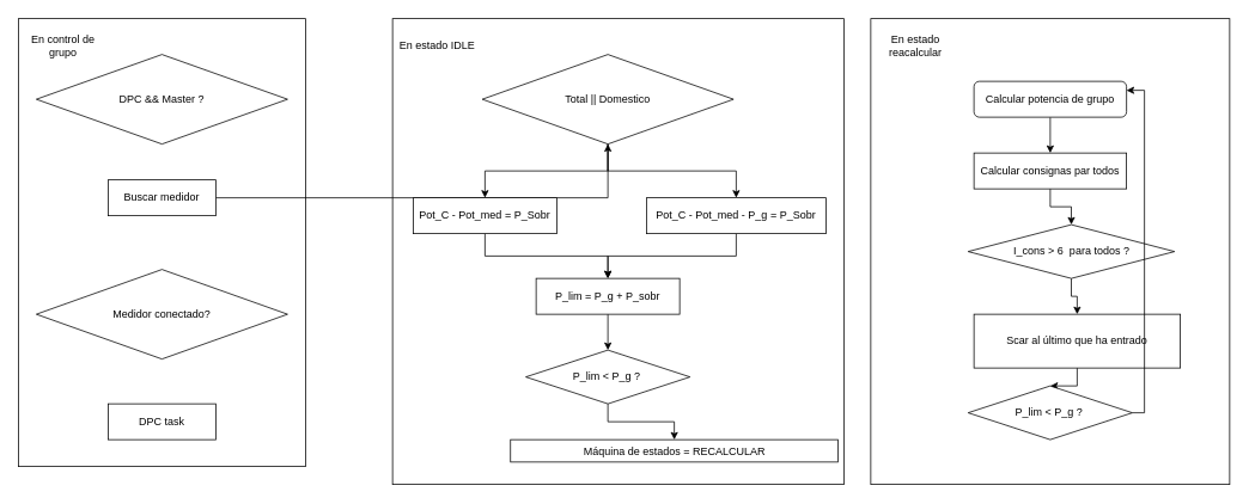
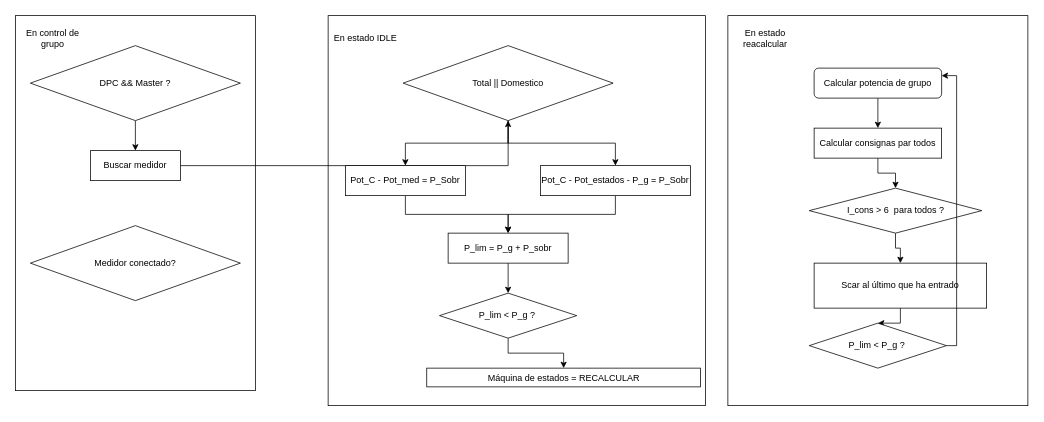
  <mxCell id="0" />
  <mxCell id="1" parent="0" />
  <mxCell id="2" value="" style="rounded=0;whiteSpace=wrap;html=1;fillColor=none;" vertex="1" parent="1"><mxGeometry x="970" y="20" width="400" height="520" as="geometry" /></mxCell>
  <mxCell id="3" value="" style="rounded=0;whiteSpace=wrap;html=1;fillColor=none;" vertex="1" parent="1"><mxGeometry x="20" y="20" width="320" height="500" as="geometry" /></mxCell>
+ <mxCell id="4" value="" style="edgeStyle=orthogonalEdgeStyle;rounded=0;orthogonalLoop=1;jettySize=auto;html=1;" edge="1" parent="1" source="5" target="7"><mxGeometry relative="1" as="geometry" /></mxCell>
  <mxCell id="5" value="DPC &amp;amp;&amp;amp; Master ?" style="rhombus;whiteSpace=wrap;html=1;" vertex="1" parent="1"><mxGeometry x="40" y="60" width="280" height="100" as="geometry" /></mxCell>
  <mxCell id="6" value="" style="edgeStyle=orthogonalEdgeStyle;rounded=0;orthogonalLoop=1;jettySize=auto;html=1;" edge="1" parent="1" source="7" target="12"><mxGeometry relative="1" as="geometry" /></mxCell>
  <mxCell id="7" value="Buscar medidor" style="rounded=0;whiteSpace=wrap;html=1;" vertex="1" parent="1"><mxGeometry x="120" y="200" width="120" height="40" as="geometry" /></mxCell>
  <mxCell id="8" value="Medidor conectado?" style="rhombus;whiteSpace=wrap;html=1;" vertex="1" parent="1"><mxGeometry x="40" y="300" width="280" height="100" as="geometry" /></mxCell>
- <mxCell id="9" value="DPC task" style="rounded=0;whiteSpace=wrap;html=1;" vertex="1" parent="1"><mxGeometry x="120" y="450" width="120" height="40" as="geometry" /></mxCell>
  <mxCell id="10" style="edgeStyle=orthogonalEdgeStyle;rounded=0;orthogonalLoop=1;jettySize=auto;html=1;" edge="1" parent="1" source="12" target="14"><mxGeometry relative="1" as="geometry" /></mxCell>
  <mxCell id="11" style="edgeStyle=orthogonalEdgeStyle;rounded=0;orthogonalLoop=1;jettySize=auto;html=1;" edge="1" parent="1" source="12" target="16"><mxGeometry relative="1" as="geometry" /></mxCell>
  <mxCell id="12" value="Total || Domestico" style="rhombus;whiteSpace=wrap;html=1;" vertex="1" parent="1"><mxGeometry x="537" y="60" width="280" height="100" as="geometry" /></mxCell>
  <mxCell id="13" style="edgeStyle=orthogonalEdgeStyle;rounded=0;orthogonalLoop=1;jettySize=auto;html=1;" edge="1" parent="1" source="14" target="18"><mxGeometry relative="1" as="geometry" /></mxCell>
  <mxCell id="14" value="Pot_C - Pot_med = P_Sobr" style="rounded=0;whiteSpace=wrap;html=1;" vertex="1" parent="1"><mxGeometry x="460" y="220" width="160" height="40" as="geometry" /></mxCell>
  <mxCell id="15" style="edgeStyle=orthogonalEdgeStyle;rounded=0;orthogonalLoop=1;jettySize=auto;html=1;entryX=0.5;entryY=0;entryDx=0;entryDy=0;" edge="1" parent="1" source="16" target="18"><mxGeometry relative="1" as="geometry" /></mxCell>
- <mxCell id="16" value="Pot_C - Pot_med - P_g = P_Sobr" style="rounded=0;whiteSpace=wrap;html=1;" vertex="1" parent="1"><mxGeometry x="720" y="220" width="200" height="40" as="geometry" /></mxCell>
+ <mxCell id="16" value="Pot_C - Pot_estados - P_g = P_Sobr" style="rounded=0;whiteSpace=wrap;html=1;" vertex="1" parent="1"><mxGeometry x="720" y="220" width="200" height="40" as="geometry" /></mxCell>
  <mxCell id="17" value="" style="edgeStyle=orthogonalEdgeStyle;rounded=0;orthogonalLoop=1;jettySize=auto;html=1;" edge="1" parent="1" source="18" target="20"><mxGeometry relative="1" as="geometry" /></mxCell>
  <mxCell id="18" value="P_lim = P_g + P_sobr" style="rounded=0;whiteSpace=wrap;html=1;" vertex="1" parent="1"><mxGeometry x="597" y="310" width="160" height="40" as="geometry" /></mxCell>
  <mxCell id="19" value="" style="edgeStyle=orthogonalEdgeStyle;rounded=0;orthogonalLoop=1;jettySize=auto;html=1;" edge="1" parent="1" source="20" target="21"><mxGeometry relative="1" as="geometry" /></mxCell>
  <mxCell id="20" value="P_lim &amp;lt; P_g ?&amp;nbsp;" style="rhombus;whiteSpace=wrap;html=1;" vertex="1" parent="1"><mxGeometry x="585.5" y="390" width="183" height="60" as="geometry" /></mxCell>
  <mxCell id="21" value="Máquina de estados = RECALCULAR" style="rounded=0;whiteSpace=wrap;html=1;" vertex="1" parent="1"><mxGeometry x="568.5" y="490" width="365" height="25" as="geometry" /></mxCell>
  <mxCell id="22" value="" style="edgeStyle=orthogonalEdgeStyle;rounded=0;orthogonalLoop=1;jettySize=auto;html=1;" edge="1" parent="1" source="23" target="29"><mxGeometry relative="1" as="geometry" /></mxCell>
  <mxCell id="23" value="I_cons &amp;gt; 6&amp;nbsp; para todos ?" style="rhombus;whiteSpace=wrap;html=1;" vertex="1" parent="1"><mxGeometry x="1078.5" y="250" width="230" height="60" as="geometry" /></mxCell>
  <mxCell id="24" value="" style="rounded=0;whiteSpace=wrap;html=1;fillColor=none;" vertex="1" parent="1"><mxGeometry x="437" y="20" width="503" height="520" as="geometry" /></mxCell>
  <mxCell id="25" value="En control de grupo" style="text;html=1;strokeColor=none;fillColor=none;align=center;verticalAlign=middle;whiteSpace=wrap;rounded=0;" vertex="1" parent="1"><mxGeometry x="20" y="20" width="100" height="60" as="geometry" /></mxCell>
  <mxCell id="26" value="En estado IDLE" style="text;html=1;strokeColor=none;fillColor=none;align=center;verticalAlign=middle;whiteSpace=wrap;rounded=0;" vertex="1" parent="1"><mxGeometry x="437" y="20" width="100" height="60" as="geometry" /></mxCell>
  <mxCell id="27" value="En estado reacalcular" style="text;html=1;strokeColor=none;fillColor=none;align=center;verticalAlign=middle;whiteSpace=wrap;rounded=0;" vertex="1" parent="1"><mxGeometry x="970" y="20" width="100" height="60" as="geometry" /></mxCell>
  <mxCell id="28" value="" style="edgeStyle=orthogonalEdgeStyle;rounded=0;orthogonalLoop=1;jettySize=auto;html=1;" edge="1" parent="1" source="29" target="31"><mxGeometry relative="1" as="geometry" /></mxCell>
  <mxCell id="29" value="Scar al último que ha entrado" style="rounded=0;whiteSpace=wrap;html=1;" vertex="1" parent="1"><mxGeometry x="1085" y="350" width="230" height="60" as="geometry" /></mxCell>
  <mxCell id="30" style="edgeStyle=orthogonalEdgeStyle;rounded=0;orthogonalLoop=1;jettySize=auto;html=1;entryX=1;entryY=0.25;entryDx=0;entryDy=0;" edge="1" parent="1" source="31" target="35"><mxGeometry relative="1" as="geometry"><Array as="points"><mxPoint x="1275" y="460" /><mxPoint x="1275" y="100" /></Array></mxGeometry></mxCell>
  <mxCell id="31" value="P_lim &amp;lt; P_g ?&amp;nbsp;" style="rhombus;whiteSpace=wrap;html=1;" vertex="1" parent="1"><mxGeometry x="1078.5" y="430" width="183" height="60" as="geometry" /></mxCell>
  <mxCell id="32" value="" style="edgeStyle=orthogonalEdgeStyle;rounded=0;orthogonalLoop=1;jettySize=auto;html=1;" edge="1" parent="1" source="33" target="23"><mxGeometry relative="1" as="geometry" /></mxCell>
  <mxCell id="33" value="Calcular consignas par todos" style="rounded=0;whiteSpace=wrap;html=1;" vertex="1" parent="1"><mxGeometry x="1085" y="170" width="170" height="40" as="geometry" /></mxCell>
  <mxCell id="34" value="" style="edgeStyle=orthogonalEdgeStyle;rounded=0;orthogonalLoop=1;jettySize=auto;html=1;" edge="1" parent="1" source="35" target="33"><mxGeometry relative="1" as="geometry" /></mxCell>
  <mxCell id="35" value="Calcular potencia de grupo" style="whiteSpace=wrap;html=1;rounded=1;" vertex="1" parent="1"><mxGeometry x="1085" y="90" width="170" height="40" as="geometry" /></mxCell>
